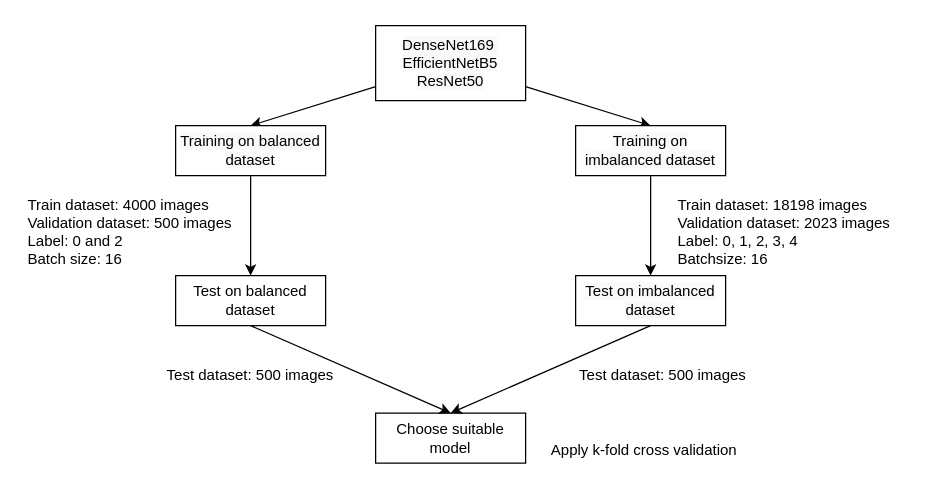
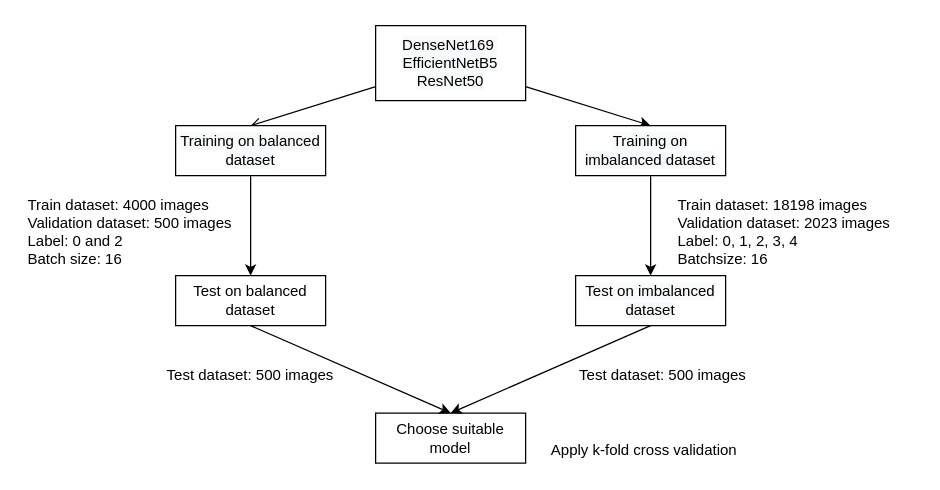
  <mxCell id="0" />
  <mxCell id="1" parent="0" />
- <mxCell id="2" style="edgeStyle=none;rounded=0;orthogonalLoop=1;jettySize=auto;html=1;entryX=0.5;entryY=0;entryDx=0;entryDy=0;" parent="1" source="4" target="6" edge="1"><mxGeometry relative="1" as="geometry" /></mxCell>
+ <mxCell id="2" style="edgeStyle=none;rounded=0;orthogonalLoop=1;jettySize=auto;html=1;entryX=0.5;entryY=0;entryDx=0;entryDy=0;endArrow=open;" parent="1" source="4" target="6" edge="1"><mxGeometry relative="1" as="geometry" /></mxCell>
  <mxCell id="3" style="edgeStyle=none;rounded=0;orthogonalLoop=1;jettySize=auto;html=1;entryX=0.5;entryY=0;entryDx=0;entryDy=0;" parent="1" source="4" target="8" edge="1"><mxGeometry relative="1" as="geometry" /></mxCell>
  <mxCell id="4" value="&lt;meta charset=&quot;utf-8&quot;&gt;&lt;span style=&quot;color: rgb(0, 0, 0); font-family: helvetica; font-size: 12px; font-style: normal; font-weight: 400; letter-spacing: normal; text-align: center; text-indent: 0px; text-transform: none; word-spacing: 0px; background-color: rgb(248, 249, 250); display: inline; float: none;&quot;&gt;DenseNet169&amp;nbsp; EfficientNetB5&lt;/span&gt;&lt;br style=&quot;color: rgb(0, 0, 0); font-family: helvetica; font-size: 12px; font-style: normal; font-weight: 400; letter-spacing: normal; text-align: center; text-indent: 0px; text-transform: none; word-spacing: 0px; background-color: rgb(248, 249, 250);&quot;&gt;&lt;span style=&quot;color: rgb(0, 0, 0); font-family: helvetica; font-size: 12px; font-style: normal; font-weight: 400; letter-spacing: normal; text-align: center; text-indent: 0px; text-transform: none; word-spacing: 0px; background-color: rgb(248, 249, 250); display: inline; float: none;&quot;&gt;ResNet50&lt;/span&gt;" style="rounded=0;whiteSpace=wrap;html=1;" parent="1" vertex="1"><mxGeometry x="300" y="20" width="120" height="60" as="geometry" /></mxCell>
  <mxCell id="5" style="edgeStyle=none;rounded=0;orthogonalLoop=1;jettySize=auto;html=1;exitX=0.5;exitY=1;exitDx=0;exitDy=0;entryX=0.5;entryY=0;entryDx=0;entryDy=0;" parent="1" source="6" target="9" edge="1"><mxGeometry relative="1" as="geometry" /></mxCell>
  <mxCell id="6" value="&lt;span style=&quot;color: rgb(0 , 0 , 0) ; font-family: &amp;#34;helvetica&amp;#34; ; font-size: 12px ; font-style: normal ; font-weight: 400 ; letter-spacing: normal ; text-align: center ; text-indent: 0px ; text-transform: none ; word-spacing: 0px ; background-color: rgb(248 , 249 , 250) ; display: inline ; float: none&quot;&gt;Training on balanced dataset&lt;/span&gt;" style="rounded=0;whiteSpace=wrap;html=1;" parent="1" vertex="1"><mxGeometry x="140" y="100" width="120" height="40" as="geometry" /></mxCell>
  <mxCell id="7" style="edgeStyle=none;rounded=0;orthogonalLoop=1;jettySize=auto;html=1;" parent="1" source="8" target="10" edge="1"><mxGeometry relative="1" as="geometry" /></mxCell>
  <mxCell id="8" value="&lt;span style=&quot;color: rgb(0 , 0 , 0) ; font-family: &amp;#34;helvetica&amp;#34; ; font-size: 12px ; font-style: normal ; font-weight: 400 ; letter-spacing: normal ; text-align: center ; text-indent: 0px ; text-transform: none ; word-spacing: 0px ; background-color: rgb(248 , 249 , 250) ; display: inline ; float: none&quot;&gt;Training on imbalanced dataset&lt;/span&gt;" style="rounded=0;whiteSpace=wrap;html=1;" parent="1" vertex="1"><mxGeometry x="460" y="100" width="120" height="40" as="geometry" /></mxCell>
  <mxCell id="9" value="Test on balanced dataset" style="rounded=0;whiteSpace=wrap;html=1;" parent="1" vertex="1"><mxGeometry x="140" y="220" width="120" height="40" as="geometry" /></mxCell>
  <mxCell id="10" value="&lt;span style=&quot;color: rgb(0 , 0 , 0) ; font-family: &amp;#34;helvetica&amp;#34; ; font-size: 12px ; font-style: normal ; font-weight: 400 ; letter-spacing: normal ; text-align: center ; text-indent: 0px ; text-transform: none ; word-spacing: 0px ; background-color: rgb(248 , 249 , 250) ; display: inline ; float: none&quot;&gt;Test on imbalanced dataset&lt;/span&gt;" style="rounded=0;whiteSpace=wrap;html=1;" parent="1" vertex="1"><mxGeometry x="460" y="220" width="120" height="40" as="geometry" /></mxCell>
  <mxCell id="11" value="Train dataset: 4000 images&lt;br&gt;&lt;div&gt;&lt;span&gt;Validation dataset: 500 images&lt;/span&gt;&lt;/div&gt;&lt;div&gt;&lt;span&gt;Label: 0 and 2&lt;/span&gt;&lt;/div&gt;&lt;div&gt;&lt;span&gt;Batch size: 16&lt;/span&gt;&lt;/div&gt;" style="text;html=1;strokeColor=none;fillColor=none;align=left;verticalAlign=middle;whiteSpace=wrap;rounded=0;" parent="1" vertex="1"><mxGeometry x="20" y="160" width="170" height="50" as="geometry" /></mxCell>
  <mxCell id="12" value="Train dataset: 18198 images&lt;br&gt;&lt;div&gt;&lt;span&gt;Validation dataset: 2023 images&lt;/span&gt;&lt;/div&gt;&lt;div&gt;&lt;span&gt;Label: 0, 1, 2, 3, 4&lt;/span&gt;&lt;/div&gt;&lt;div&gt;&lt;span&gt;Batchsize: 16&lt;/span&gt;&lt;/div&gt;" style="text;html=1;strokeColor=none;fillColor=none;align=left;verticalAlign=middle;whiteSpace=wrap;rounded=0;" parent="1" vertex="1"><mxGeometry x="540" y="160" width="190" height="50" as="geometry" /></mxCell>
  <mxCell id="13" value="Choose suitable model" style="rounded=0;whiteSpace=wrap;html=1;" parent="1" vertex="1"><mxGeometry x="300" y="330" width="120" height="40" as="geometry" /></mxCell>
  <mxCell id="14" value="" style="endArrow=classic;html=1;exitX=0.5;exitY=1;exitDx=0;exitDy=0;entryX=0.5;entryY=0;entryDx=0;entryDy=0;" parent="1" source="9" target="13" edge="1"><mxGeometry width="50" height="50" relative="1" as="geometry"><mxPoint x="260" y="390" as="sourcePoint" /><mxPoint x="310" y="340" as="targetPoint" /></mxGeometry></mxCell>
  <mxCell id="15" value="" style="endArrow=classic;html=1;exitX=0.5;exitY=1;exitDx=0;exitDy=0;entryX=0.5;entryY=0;entryDx=0;entryDy=0;" parent="1" source="10" target="13" edge="1"><mxGeometry width="50" height="50" relative="1" as="geometry"><mxPoint x="330" y="310" as="sourcePoint" /><mxPoint x="380" y="260" as="targetPoint" /></mxGeometry></mxCell>
  <mxCell id="16" style="edgeStyle=none;rounded=0;orthogonalLoop=1;jettySize=auto;html=1;exitX=0.5;exitY=1;exitDx=0;exitDy=0;" parent="1" source="9" target="9" edge="1"><mxGeometry relative="1" as="geometry" /></mxCell>
  <mxCell id="17" value="Test dataset: 500 images" style="text;html=1;strokeColor=none;fillColor=none;align=center;verticalAlign=middle;whiteSpace=wrap;rounded=0;" parent="1" vertex="1"><mxGeometry x="130" y="290" width="140" height="20" as="geometry" /></mxCell>
  <mxCell id="18" value="Test dataset: 500 images" style="text;html=1;strokeColor=none;fillColor=none;align=center;verticalAlign=middle;whiteSpace=wrap;rounded=0;" parent="1" vertex="1"><mxGeometry x="460" y="290" width="140" height="20" as="geometry" /></mxCell>
  <mxCell id="19" value="Apply k-fold cross validation" style="text;html=1;strokeColor=none;fillColor=none;align=center;verticalAlign=middle;whiteSpace=wrap;rounded=0;" parent="1" vertex="1"><mxGeometry x="430" y="350" width="170" height="20" as="geometry" /></mxCell>
